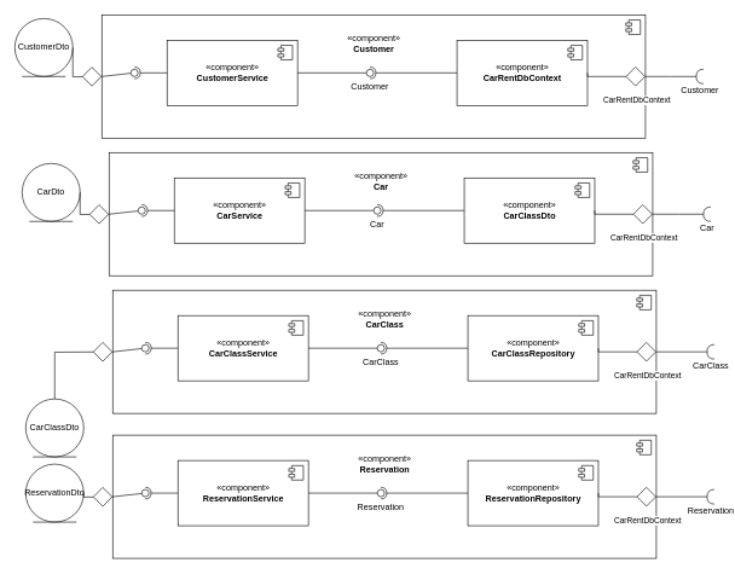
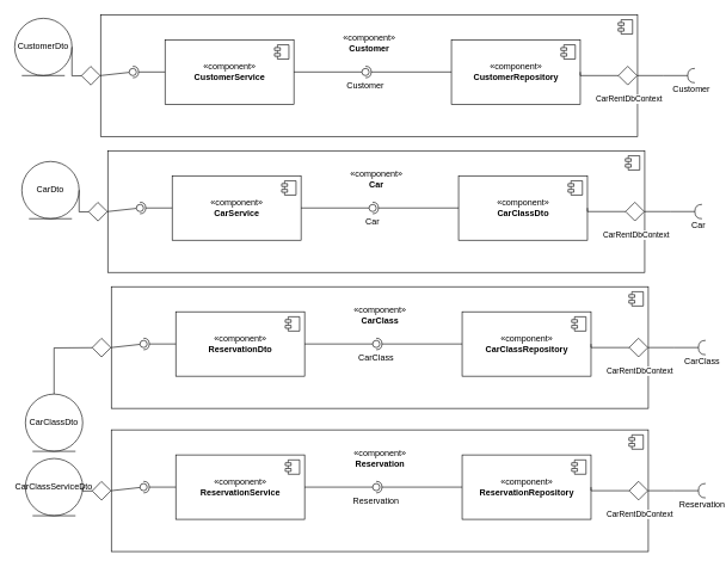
  <mxCell id="0" />
  <mxCell id="1" parent="0" />
  <mxCell id="2" value="«component»&lt;br&gt;&lt;b&gt;Customer&lt;/b&gt;" style="html=1;dropTarget=0;fillColor=none;labelPosition=center;verticalLabelPosition=middle;align=center;verticalAlign=middle;spacingBottom=90;" vertex="1" parent="1"><mxGeometry x="140" y="20" width="750" height="170" as="geometry" /></mxCell>
  <mxCell id="3" value="" style="shape=module;jettyWidth=8;jettyHeight=4;" vertex="1" parent="2"><mxGeometry x="1" width="20" height="20" relative="1" as="geometry"><mxPoint x="-27" y="7" as="offset" /></mxGeometry></mxCell>
  <mxCell id="4" value="CarRentDbContext" style="edgeStyle=orthogonalEdgeStyle;rounded=0;orthogonalLoop=1;jettySize=auto;html=1;entryX=1;entryY=0.5;entryDx=0;entryDy=0;startArrow=none;startFill=0;endArrow=diamond;endFill=0;exitX=1;exitY=0.5;exitDx=0;exitDy=0;endSize=25;targetPerimeterSpacing=0;strokeWidth=1;jumpStyle=none;labelPosition=center;verticalLabelPosition=bottom;align=center;verticalAlign=top;spacingLeft=60;spacingTop=20;" edge="1" parent="1" source="5" target="2"><mxGeometry relative="1" as="geometry"><Array as="points"><mxPoint x="890" y="105" /></Array></mxGeometry></mxCell>
- <mxCell id="5" value="«component»&lt;br&gt;&lt;b&gt;CarRentDbContext&lt;/b&gt;" style="html=1;dropTarget=0;fillColor=none;" vertex="1" parent="1"><mxGeometry x="630" y="55" width="180" height="90" as="geometry" /></mxCell>
+ <mxCell id="5" value="«component»&lt;br&gt;&lt;b&gt;CustomerRepository&lt;/b&gt;" style="html=1;dropTarget=0;fillColor=none;" vertex="1" parent="1"><mxGeometry x="630" y="55" width="180" height="90" as="geometry" /></mxCell>
  <mxCell id="6" value="" style="shape=module;jettyWidth=8;jettyHeight=4;fillColor=none;" vertex="1" parent="5"><mxGeometry x="1" width="20" height="20" relative="1" as="geometry"><mxPoint x="-27" y="7" as="offset" /></mxGeometry></mxCell>
  <mxCell id="7" value="«component»&lt;br&gt;&lt;b&gt;CustomerService&lt;/b&gt;" style="html=1;dropTarget=0;fillColor=none;" vertex="1" parent="1"><mxGeometry x="230" y="55" width="180" height="90" as="geometry" /></mxCell>
  <mxCell id="8" value="" style="shape=module;jettyWidth=8;jettyHeight=4;fillColor=none;" vertex="1" parent="7"><mxGeometry x="1" width="20" height="20" relative="1" as="geometry"><mxPoint x="-27" y="7" as="offset" /></mxGeometry></mxCell>
  <mxCell id="9" value="" style="edgeStyle=orthogonalEdgeStyle;rounded=0;orthogonalLoop=1;jettySize=auto;html=1;startArrow=diamond;startFill=0;endArrow=none;endFill=0;startSize=25;" edge="1" parent="1" target="10"><mxGeometry relative="1" as="geometry"><mxPoint x="140" y="105" as="sourcePoint" /></mxGeometry></mxCell>
  <mxCell id="10" value="CustomerDto" style="ellipse;shape=umlEntity;whiteSpace=wrap;html=1;fillColor=none;" vertex="1" parent="1"><mxGeometry x="20" y="25" width="80" height="80" as="geometry" /></mxCell>
  <mxCell id="11" style="edgeStyle=orthogonalEdgeStyle;rounded=0;jumpStyle=none;orthogonalLoop=1;jettySize=auto;html=1;startArrow=none;startFill=0;endArrow=none;endFill=0;startSize=25;endSize=25;targetPerimeterSpacing=0;strokeWidth=1;" edge="1" parent="1" source="12"><mxGeometry relative="1" as="geometry"><mxPoint x="890" y="105" as="targetPoint" /></mxGeometry></mxCell>
  <mxCell id="12" value="Customer" style="shape=requiredInterface;html=1;verticalLabelPosition=bottom;fillColor=none;direction=west;" vertex="1" parent="1"><mxGeometry x="960" y="95" width="10" height="20" as="geometry" /></mxCell>
  <mxCell id="13" value="" style="rounded=0;orthogonalLoop=1;jettySize=auto;html=1;endArrow=none;endFill=0;startSize=25;endSize=25;targetPerimeterSpacing=0;strokeWidth=1;" edge="1" target="15" parent="1"><mxGeometry relative="1" as="geometry"><mxPoint x="140" y="105" as="sourcePoint" /></mxGeometry></mxCell>
  <mxCell id="14" value="" style="rounded=0;orthogonalLoop=1;jettySize=auto;html=1;endArrow=halfCircle;endFill=0;entryX=0.5;entryY=0.5;entryDx=0;entryDy=0;endSize=6;strokeWidth=1;exitX=0;exitY=0.5;exitDx=0;exitDy=0;targetPerimeterSpacing=0;" edge="1" target="15" parent="1" source="7"><mxGeometry relative="1" as="geometry"><mxPoint x="200" y="105" as="sourcePoint" /></mxGeometry></mxCell>
  <mxCell id="15" value="" style="ellipse;whiteSpace=wrap;html=1;fontFamily=Helvetica;fontSize=12;fontColor=#000000;align=center;strokeColor=#000000;fillColor=#ffffff;points=[];aspect=fixed;resizable=0;" vertex="1" parent="1"><mxGeometry x="180" y="95" width="10" height="10" as="geometry" /></mxCell>
  <mxCell id="16" value="" style="rounded=0;orthogonalLoop=1;jettySize=auto;html=1;endArrow=none;endFill=0;startSize=25;endSize=25;targetPerimeterSpacing=0;strokeWidth=1;exitX=1;exitY=0.5;exitDx=0;exitDy=0;" edge="1" target="18" parent="1" source="7"><mxGeometry relative="1" as="geometry"><mxPoint x="490" y="100" as="sourcePoint" /></mxGeometry></mxCell>
  <mxCell id="17" value="" style="rounded=0;orthogonalLoop=1;jettySize=auto;html=1;endArrow=halfCircle;endFill=0;entryX=0.5;entryY=0.5;entryDx=0;entryDy=0;endSize=6;strokeWidth=1;targetPerimeterSpacing=0;exitX=0;exitY=0.5;exitDx=0;exitDy=0;" edge="1" target="18" parent="1" source="5"><mxGeometry relative="1" as="geometry"><mxPoint x="530" y="100" as="sourcePoint" /></mxGeometry></mxCell>
  <mxCell id="18" value="Customer" style="ellipse;whiteSpace=wrap;html=1;fontFamily=Helvetica;fontSize=12;fontColor=#000000;align=center;strokeColor=#000000;fillColor=#ffffff;points=[];aspect=fixed;resizable=0;labelPosition=center;verticalLabelPosition=bottom;verticalAlign=top;" vertex="1" parent="1"><mxGeometry x="505" y="95" width="10" height="10" as="geometry" /></mxCell>
  <mxCell id="19" value="«component»&lt;br&gt;&lt;b&gt;Car&lt;/b&gt;" style="html=1;dropTarget=0;fillColor=none;labelPosition=center;verticalLabelPosition=middle;align=center;verticalAlign=middle;spacingBottom=90;" vertex="1" parent="1"><mxGeometry x="150" y="210" width="750" height="170" as="geometry" /></mxCell>
  <mxCell id="20" value="" style="shape=module;jettyWidth=8;jettyHeight=4;" vertex="1" parent="19"><mxGeometry x="1" width="20" height="20" relative="1" as="geometry"><mxPoint x="-27" y="7" as="offset" /></mxGeometry></mxCell>
  <mxCell id="21" value="CarRentDbContext" style="edgeStyle=orthogonalEdgeStyle;rounded=0;orthogonalLoop=1;jettySize=auto;html=1;entryX=1;entryY=0.5;entryDx=0;entryDy=0;startArrow=none;startFill=0;endArrow=diamond;endFill=0;exitX=1;exitY=0.5;exitDx=0;exitDy=0;endSize=25;targetPerimeterSpacing=0;strokeWidth=1;jumpStyle=none;labelPosition=center;verticalLabelPosition=bottom;align=center;verticalAlign=top;spacingLeft=60;spacingTop=20;" edge="1" parent="1" source="22" target="19"><mxGeometry relative="1" as="geometry"><Array as="points"><mxPoint x="900" y="295" /></Array></mxGeometry></mxCell>
  <mxCell id="22" value="«component»&lt;br&gt;&lt;b&gt;CarClassDto&lt;/b&gt;" style="html=1;dropTarget=0;fillColor=none;" vertex="1" parent="1"><mxGeometry x="640" y="245" width="180" height="90" as="geometry" /></mxCell>
  <mxCell id="23" value="" style="shape=module;jettyWidth=8;jettyHeight=4;fillColor=none;" vertex="1" parent="22"><mxGeometry x="1" width="20" height="20" relative="1" as="geometry"><mxPoint x="-27" y="7" as="offset" /></mxGeometry></mxCell>
  <mxCell id="24" value="«component»&lt;br&gt;&lt;b&gt;CarService&lt;/b&gt;" style="html=1;dropTarget=0;fillColor=none;" vertex="1" parent="1"><mxGeometry x="240" y="245" width="180" height="90" as="geometry" /></mxCell>
  <mxCell id="25" value="" style="shape=module;jettyWidth=8;jettyHeight=4;fillColor=none;" vertex="1" parent="24"><mxGeometry x="1" width="20" height="20" relative="1" as="geometry"><mxPoint x="-27" y="7" as="offset" /></mxGeometry></mxCell>
  <mxCell id="26" value="" style="edgeStyle=orthogonalEdgeStyle;rounded=0;orthogonalLoop=1;jettySize=auto;html=1;startArrow=diamond;startFill=0;endArrow=none;endFill=0;startSize=25;" edge="1" parent="1" target="27"><mxGeometry relative="1" as="geometry"><mxPoint x="150" y="295" as="sourcePoint" /></mxGeometry></mxCell>
  <mxCell id="27" value="CarDto" style="ellipse;shape=umlEntity;whiteSpace=wrap;html=1;fillColor=none;" vertex="1" parent="1"><mxGeometry x="30" y="225" width="80" height="80" as="geometry" /></mxCell>
  <mxCell id="28" style="edgeStyle=orthogonalEdgeStyle;rounded=0;jumpStyle=none;orthogonalLoop=1;jettySize=auto;html=1;startArrow=none;startFill=0;endArrow=none;endFill=0;startSize=25;endSize=25;targetPerimeterSpacing=0;strokeWidth=1;" edge="1" parent="1" source="29"><mxGeometry relative="1" as="geometry"><mxPoint x="900" y="295" as="targetPoint" /></mxGeometry></mxCell>
  <mxCell id="29" value="Car" style="shape=requiredInterface;html=1;verticalLabelPosition=bottom;fillColor=none;direction=west;" vertex="1" parent="1"><mxGeometry x="970" y="285" width="10" height="20" as="geometry" /></mxCell>
  <mxCell id="30" value="" style="rounded=0;orthogonalLoop=1;jettySize=auto;html=1;endArrow=none;endFill=0;startSize=25;endSize=25;targetPerimeterSpacing=0;strokeWidth=1;" edge="1" parent="1" target="32"><mxGeometry relative="1" as="geometry"><mxPoint x="150" y="295" as="sourcePoint" /></mxGeometry></mxCell>
  <mxCell id="31" value="" style="rounded=0;orthogonalLoop=1;jettySize=auto;html=1;endArrow=halfCircle;endFill=0;entryX=0.5;entryY=0.5;entryDx=0;entryDy=0;endSize=6;strokeWidth=1;exitX=0;exitY=0.5;exitDx=0;exitDy=0;targetPerimeterSpacing=0;" edge="1" parent="1" source="24" target="32"><mxGeometry relative="1" as="geometry"><mxPoint x="210" y="295" as="sourcePoint" /></mxGeometry></mxCell>
  <mxCell id="32" value="" style="ellipse;whiteSpace=wrap;html=1;fontFamily=Helvetica;fontSize=12;fontColor=#000000;align=center;strokeColor=#000000;fillColor=#ffffff;points=[];aspect=fixed;resizable=0;" vertex="1" parent="1"><mxGeometry x="190" y="285" width="10" height="10" as="geometry" /></mxCell>
  <mxCell id="33" value="" style="rounded=0;orthogonalLoop=1;jettySize=auto;html=1;endArrow=none;endFill=0;startSize=25;endSize=25;targetPerimeterSpacing=0;strokeWidth=1;exitX=1;exitY=0.5;exitDx=0;exitDy=0;" edge="1" parent="1" source="24" target="35"><mxGeometry relative="1" as="geometry"><mxPoint x="500" y="290" as="sourcePoint" /></mxGeometry></mxCell>
  <mxCell id="34" value="" style="rounded=0;orthogonalLoop=1;jettySize=auto;html=1;endArrow=halfCircle;endFill=0;entryX=0.5;entryY=0.5;entryDx=0;entryDy=0;endSize=6;strokeWidth=1;targetPerimeterSpacing=0;exitX=0;exitY=0.5;exitDx=0;exitDy=0;" edge="1" parent="1" source="22" target="35"><mxGeometry relative="1" as="geometry"><mxPoint x="540" y="290" as="sourcePoint" /></mxGeometry></mxCell>
  <mxCell id="35" value="Car" style="ellipse;whiteSpace=wrap;html=1;fontFamily=Helvetica;fontSize=12;fontColor=#000000;align=center;strokeColor=#000000;fillColor=#ffffff;points=[];aspect=fixed;resizable=0;labelPosition=center;verticalLabelPosition=bottom;verticalAlign=top;" vertex="1" parent="1"><mxGeometry x="515" y="285" width="10" height="10" as="geometry" /></mxCell>
  <mxCell id="36" value="«component»&lt;br&gt;&lt;b&gt;CarClass&lt;/b&gt;" style="html=1;dropTarget=0;fillColor=none;labelPosition=center;verticalLabelPosition=middle;align=center;verticalAlign=middle;spacingBottom=90;" vertex="1" parent="1"><mxGeometry x="155" y="400" width="750" height="170" as="geometry" /></mxCell>
  <mxCell id="37" value="" style="shape=module;jettyWidth=8;jettyHeight=4;" vertex="1" parent="36"><mxGeometry x="1" width="20" height="20" relative="1" as="geometry"><mxPoint x="-27" y="7" as="offset" /></mxGeometry></mxCell>
  <mxCell id="38" value="CarRentDbContext" style="edgeStyle=orthogonalEdgeStyle;rounded=0;orthogonalLoop=1;jettySize=auto;html=1;entryX=1;entryY=0.5;entryDx=0;entryDy=0;startArrow=none;startFill=0;endArrow=diamond;endFill=0;exitX=1;exitY=0.5;exitDx=0;exitDy=0;endSize=25;targetPerimeterSpacing=0;strokeWidth=1;jumpStyle=none;labelPosition=center;verticalLabelPosition=bottom;align=center;verticalAlign=top;spacingLeft=60;spacingTop=20;" edge="1" parent="1" source="39" target="36"><mxGeometry relative="1" as="geometry"><Array as="points"><mxPoint x="905" y="485" /></Array></mxGeometry></mxCell>
  <mxCell id="39" value="«component»&lt;br&gt;&lt;b&gt;CarClassRepository&lt;/b&gt;" style="html=1;dropTarget=0;fillColor=none;" vertex="1" parent="1"><mxGeometry x="645" y="435" width="180" height="90" as="geometry" /></mxCell>
  <mxCell id="40" value="" style="shape=module;jettyWidth=8;jettyHeight=4;fillColor=none;" vertex="1" parent="39"><mxGeometry x="1" width="20" height="20" relative="1" as="geometry"><mxPoint x="-27" y="7" as="offset" /></mxGeometry></mxCell>
- <mxCell id="41" value="«component»&lt;br&gt;&lt;b&gt;CarClassService&lt;/b&gt;" style="html=1;dropTarget=0;fillColor=none;" vertex="1" parent="1"><mxGeometry x="245" y="435" width="180" height="90" as="geometry" /></mxCell>
+ <mxCell id="41" value="«component»&lt;br&gt;&lt;b&gt;ReservationDto&lt;/b&gt;" style="html=1;dropTarget=0;fillColor=none;" vertex="1" parent="1"><mxGeometry x="245" y="435" width="180" height="90" as="geometry" /></mxCell>
  <mxCell id="42" value="" style="shape=module;jettyWidth=8;jettyHeight=4;fillColor=none;" vertex="1" parent="41"><mxGeometry x="1" width="20" height="20" relative="1" as="geometry"><mxPoint x="-27" y="7" as="offset" /></mxGeometry></mxCell>
  <mxCell id="43" value="" style="edgeStyle=orthogonalEdgeStyle;rounded=0;orthogonalLoop=1;jettySize=auto;html=1;startArrow=diamond;startFill=0;endArrow=none;endFill=0;startSize=25;" edge="1" parent="1" target="44"><mxGeometry relative="1" as="geometry"><mxPoint x="155" y="485" as="sourcePoint" /></mxGeometry></mxCell>
  <mxCell id="44" value="&lt;span&gt;CarClass&lt;/span&gt;Dto" style="ellipse;shape=umlEntity;whiteSpace=wrap;html=1;fillColor=none;" vertex="1" parent="1"><mxGeometry x="35" y="550" width="80" height="80" as="geometry" /></mxCell>
  <mxCell id="45" style="edgeStyle=orthogonalEdgeStyle;rounded=0;jumpStyle=none;orthogonalLoop=1;jettySize=auto;html=1;startArrow=none;startFill=0;endArrow=none;endFill=0;startSize=25;endSize=25;targetPerimeterSpacing=0;strokeWidth=1;" edge="1" parent="1" source="46"><mxGeometry relative="1" as="geometry"><mxPoint x="905" y="485" as="targetPoint" /></mxGeometry></mxCell>
  <mxCell id="46" value="CarClass" style="shape=requiredInterface;html=1;verticalLabelPosition=bottom;fillColor=none;direction=west;" vertex="1" parent="1"><mxGeometry x="975" y="475" width="10" height="20" as="geometry" /></mxCell>
  <mxCell id="47" value="" style="rounded=0;orthogonalLoop=1;jettySize=auto;html=1;endArrow=none;endFill=0;startSize=25;endSize=25;targetPerimeterSpacing=0;strokeWidth=1;" edge="1" parent="1" target="49"><mxGeometry relative="1" as="geometry"><mxPoint x="155" y="485" as="sourcePoint" /></mxGeometry></mxCell>
  <mxCell id="48" value="" style="rounded=0;orthogonalLoop=1;jettySize=auto;html=1;endArrow=halfCircle;endFill=0;entryX=0.5;entryY=0.5;entryDx=0;entryDy=0;endSize=6;strokeWidth=1;exitX=0;exitY=0.5;exitDx=0;exitDy=0;targetPerimeterSpacing=0;" edge="1" parent="1" source="41" target="49"><mxGeometry relative="1" as="geometry"><mxPoint x="215" y="485" as="sourcePoint" /></mxGeometry></mxCell>
  <mxCell id="49" value="" style="ellipse;whiteSpace=wrap;html=1;fontFamily=Helvetica;fontSize=12;fontColor=#000000;align=center;strokeColor=#000000;fillColor=#ffffff;points=[];aspect=fixed;resizable=0;" vertex="1" parent="1"><mxGeometry x="195" y="475" width="10" height="10" as="geometry" /></mxCell>
  <mxCell id="50" value="" style="rounded=0;orthogonalLoop=1;jettySize=auto;html=1;endArrow=none;endFill=0;startSize=25;endSize=25;targetPerimeterSpacing=0;strokeWidth=1;exitX=1;exitY=0.5;exitDx=0;exitDy=0;" edge="1" parent="1" source="41" target="52"><mxGeometry relative="1" as="geometry"><mxPoint x="505" y="480" as="sourcePoint" /></mxGeometry></mxCell>
  <mxCell id="51" value="" style="rounded=0;orthogonalLoop=1;jettySize=auto;html=1;endArrow=halfCircle;endFill=0;entryX=0.5;entryY=0.5;entryDx=0;entryDy=0;endSize=6;strokeWidth=1;targetPerimeterSpacing=0;exitX=0;exitY=0.5;exitDx=0;exitDy=0;" edge="1" parent="1" source="39" target="52"><mxGeometry relative="1" as="geometry"><mxPoint x="545" y="480" as="sourcePoint" /></mxGeometry></mxCell>
  <mxCell id="52" value="&lt;span&gt;CarClass&lt;br&gt;&lt;/span&gt;" style="ellipse;whiteSpace=wrap;html=1;fontFamily=Helvetica;fontSize=12;fontColor=#000000;align=center;strokeColor=#000000;fillColor=#ffffff;points=[];aspect=fixed;resizable=0;labelPosition=center;verticalLabelPosition=bottom;verticalAlign=top;" vertex="1" parent="1"><mxGeometry x="520" y="475" width="10" height="10" as="geometry" /></mxCell>
  <mxCell id="53" value="«component»&lt;br&gt;&lt;b&gt;Reservation&lt;/b&gt;" style="html=1;dropTarget=0;fillColor=none;labelPosition=center;verticalLabelPosition=middle;align=center;verticalAlign=middle;spacingBottom=90;" vertex="1" parent="1"><mxGeometry x="155" y="600" width="750" height="170" as="geometry" /></mxCell>
  <mxCell id="54" value="" style="shape=module;jettyWidth=8;jettyHeight=4;" vertex="1" parent="53"><mxGeometry x="1" width="20" height="20" relative="1" as="geometry"><mxPoint x="-27" y="7" as="offset" /></mxGeometry></mxCell>
  <mxCell id="55" value="CarRentDbContext" style="edgeStyle=orthogonalEdgeStyle;rounded=0;orthogonalLoop=1;jettySize=auto;html=1;entryX=1;entryY=0.5;entryDx=0;entryDy=0;startArrow=none;startFill=0;endArrow=diamond;endFill=0;exitX=1;exitY=0.5;exitDx=0;exitDy=0;endSize=25;targetPerimeterSpacing=0;strokeWidth=1;jumpStyle=none;labelPosition=center;verticalLabelPosition=bottom;align=center;verticalAlign=top;spacingLeft=60;spacingTop=20;" edge="1" parent="1" source="56" target="53"><mxGeometry relative="1" as="geometry"><Array as="points"><mxPoint x="905" y="685" /></Array></mxGeometry></mxCell>
  <mxCell id="56" value="«component»&lt;br&gt;&lt;b&gt;ReservationRepository&lt;/b&gt;" style="html=1;dropTarget=0;fillColor=none;" vertex="1" parent="1"><mxGeometry x="645" y="635" width="180" height="90" as="geometry" /></mxCell>
  <mxCell id="57" value="" style="shape=module;jettyWidth=8;jettyHeight=4;fillColor=none;" vertex="1" parent="56"><mxGeometry x="1" width="20" height="20" relative="1" as="geometry"><mxPoint x="-27" y="7" as="offset" /></mxGeometry></mxCell>
  <mxCell id="58" value="«component»&lt;br&gt;&lt;b&gt;ReservationService&lt;/b&gt;" style="html=1;dropTarget=0;fillColor=none;" vertex="1" parent="1"><mxGeometry x="245" y="635" width="180" height="90" as="geometry" /></mxCell>
  <mxCell id="59" value="" style="shape=module;jettyWidth=8;jettyHeight=4;fillColor=none;" vertex="1" parent="58"><mxGeometry x="1" width="20" height="20" relative="1" as="geometry"><mxPoint x="-27" y="7" as="offset" /></mxGeometry></mxCell>
  <mxCell id="60" value="" style="edgeStyle=orthogonalEdgeStyle;rounded=0;orthogonalLoop=1;jettySize=auto;html=1;startArrow=diamond;startFill=0;endArrow=none;endFill=0;startSize=25;" edge="1" parent="1" target="61"><mxGeometry relative="1" as="geometry"><mxPoint x="155" y="685" as="sourcePoint" /></mxGeometry></mxCell>
- <mxCell id="61" value="&lt;span&gt;Reservation&lt;/span&gt;Dto" style="ellipse;shape=umlEntity;whiteSpace=wrap;html=1;fillColor=none;" vertex="1" parent="1"><mxGeometry x="35" y="640" width="80" height="80" as="geometry" /></mxCell>
+ <mxCell id="61" value="&lt;span&gt;CarClassService&lt;/span&gt;Dto" style="ellipse;shape=umlEntity;whiteSpace=wrap;html=1;fillColor=none;" vertex="1" parent="1"><mxGeometry x="35" y="640" width="80" height="80" as="geometry" /></mxCell>
  <mxCell id="62" style="edgeStyle=orthogonalEdgeStyle;rounded=0;jumpStyle=none;orthogonalLoop=1;jettySize=auto;html=1;startArrow=none;startFill=0;endArrow=none;endFill=0;startSize=25;endSize=25;targetPerimeterSpacing=0;strokeWidth=1;" edge="1" parent="1" source="63"><mxGeometry relative="1" as="geometry"><mxPoint x="905" y="685" as="targetPoint" /></mxGeometry></mxCell>
  <mxCell id="63" value="Reservation" style="shape=requiredInterface;html=1;verticalLabelPosition=bottom;fillColor=none;direction=west;" vertex="1" parent="1"><mxGeometry x="975" y="675" width="10" height="20" as="geometry" /></mxCell>
  <mxCell id="64" value="" style="rounded=0;orthogonalLoop=1;jettySize=auto;html=1;endArrow=none;endFill=0;startSize=25;endSize=25;targetPerimeterSpacing=0;strokeWidth=1;" edge="1" parent="1" target="66"><mxGeometry relative="1" as="geometry"><mxPoint x="155" y="685" as="sourcePoint" /></mxGeometry></mxCell>
  <mxCell id="65" value="" style="rounded=0;orthogonalLoop=1;jettySize=auto;html=1;endArrow=halfCircle;endFill=0;entryX=0.5;entryY=0.5;entryDx=0;entryDy=0;endSize=6;strokeWidth=1;exitX=0;exitY=0.5;exitDx=0;exitDy=0;targetPerimeterSpacing=0;" edge="1" parent="1" source="58" target="66"><mxGeometry relative="1" as="geometry"><mxPoint x="215" y="685" as="sourcePoint" /></mxGeometry></mxCell>
  <mxCell id="66" value="" style="ellipse;whiteSpace=wrap;html=1;fontFamily=Helvetica;fontSize=12;fontColor=#000000;align=center;strokeColor=#000000;fillColor=#ffffff;points=[];aspect=fixed;resizable=0;" vertex="1" parent="1"><mxGeometry x="195" y="675" width="10" height="10" as="geometry" /></mxCell>
  <mxCell id="67" value="" style="rounded=0;orthogonalLoop=1;jettySize=auto;html=1;endArrow=none;endFill=0;startSize=25;endSize=25;targetPerimeterSpacing=0;strokeWidth=1;exitX=1;exitY=0.5;exitDx=0;exitDy=0;" edge="1" parent="1" source="58" target="69"><mxGeometry relative="1" as="geometry"><mxPoint x="505" y="680" as="sourcePoint" /></mxGeometry></mxCell>
  <mxCell id="68" value="" style="rounded=0;orthogonalLoop=1;jettySize=auto;html=1;endArrow=halfCircle;endFill=0;entryX=0.5;entryY=0.5;entryDx=0;entryDy=0;endSize=6;strokeWidth=1;targetPerimeterSpacing=0;exitX=0;exitY=0.5;exitDx=0;exitDy=0;" edge="1" parent="1" source="56" target="69"><mxGeometry relative="1" as="geometry"><mxPoint x="545" y="680" as="sourcePoint" /></mxGeometry></mxCell>
  <mxCell id="69" value="&lt;span&gt;Reservation&lt;br&gt;&lt;/span&gt;" style="ellipse;whiteSpace=wrap;html=1;fontFamily=Helvetica;fontSize=12;fontColor=#000000;align=center;strokeColor=#000000;fillColor=#ffffff;points=[];aspect=fixed;resizable=0;labelPosition=center;verticalLabelPosition=bottom;verticalAlign=top;" vertex="1" parent="1"><mxGeometry x="520" y="675" width="10" height="10" as="geometry" /></mxCell>
